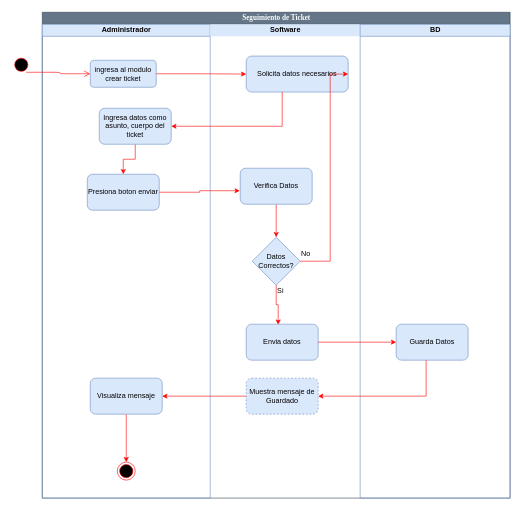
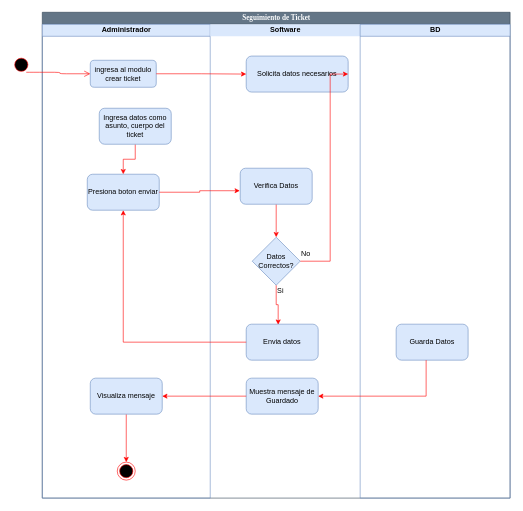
  <mxCell id="0" />
  <mxCell id="1" parent="0" />
  <mxCell id="2" value="Seguimiento de Ticket" style="swimlane;html=1;childLayout=stackLayout;startSize=20;rounded=0;shadow=0;comic=0;labelBackgroundColor=none;strokeColor=#314354;strokeWidth=1;fillColor=#647687;fontFamily=Verdana;fontSize=12;align=center;fontColor=#ffffff;" vertex="1" parent="1"><mxGeometry x="70" y="20" width="780" height="810" as="geometry" /></mxCell>
  <mxCell id="3" value="Administrador" style="swimlane;html=1;startSize=20;fillColor=#dae8fc;strokeColor=#6c8ebf;" vertex="1" parent="2"><mxGeometry y="20" width="280" height="790" as="geometry" /></mxCell>
  <mxCell id="4" value="ingresa al modulo crear ticket" style="rounded=1;whiteSpace=wrap;html=1;fillColor=#dae8fc;strokeColor=#6c8ebf;" vertex="1" parent="3"><mxGeometry x="80" y="60" width="110" height="45" as="geometry" /></mxCell>
  <mxCell id="5" style="edgeStyle=orthogonalEdgeStyle;rounded=0;orthogonalLoop=1;jettySize=auto;html=1;entryX=0.5;entryY=0;entryDx=0;entryDy=0;strokeColor=#FF0000;" edge="1" parent="3" source="6" target="7"><mxGeometry relative="1" as="geometry" /></mxCell>
  <mxCell id="6" value="Ingresa datos como asunto, cuerpo del ticket" style="rounded=1;whiteSpace=wrap;html=1;fillColor=#dae8fc;strokeColor=#6c8ebf;" vertex="1" parent="3"><mxGeometry x="95" y="140" width="120" height="60" as="geometry" /></mxCell>
  <mxCell id="7" value="Presiona boton enviar" style="rounded=1;whiteSpace=wrap;html=1;fillColor=#dae8fc;strokeColor=#6c8ebf;" vertex="1" parent="3"><mxGeometry x="75" y="250" width="120" height="60" as="geometry" /></mxCell>
  <mxCell id="8" style="edgeStyle=orthogonalEdgeStyle;rounded=0;orthogonalLoop=1;jettySize=auto;html=1;entryX=0.5;entryY=0;entryDx=0;entryDy=0;strokeColor=#FF0000;" edge="1" parent="3" source="9" target="10"><mxGeometry relative="1" as="geometry" /></mxCell>
  <mxCell id="9" value="Visualiza mensaje" style="rounded=1;whiteSpace=wrap;html=1;fillColor=#dae8fc;strokeColor=#6c8ebf;" vertex="1" parent="3"><mxGeometry x="80" y="590" width="120" height="60" as="geometry" /></mxCell>
  <mxCell id="10" value="" style="ellipse;html=1;shape=endState;fillColor=#000000;strokeColor=#ff0000;" vertex="1" parent="3"><mxGeometry x="125" y="730" width="30" height="30" as="geometry" /></mxCell>
  <mxCell id="11" value="Software" style="swimlane;html=1;startSize=20;fillColor=#dae8fc;strokeColor=none;" vertex="1" parent="2"><mxGeometry x="280" y="20" width="250" height="790" as="geometry" /></mxCell>
  <mxCell id="12" style="edgeStyle=orthogonalEdgeStyle;rounded=0;orthogonalLoop=1;jettySize=auto;html=1;strokeColor=#FF0000;entryX=1;entryY=0.15;entryDx=0;entryDy=0;entryPerimeter=0;" edge="1" parent="11"><mxGeometry relative="1" as="geometry"><mxPoint x="170" y="69.571" as="targetPoint" /><Array as="points"><mxPoint x="240" y="730" /><mxPoint x="240" y="69" /></Array></mxGeometry></mxCell>
  <mxCell id="13" value="Solicita datos necesarios" style="rounded=1;whiteSpace=wrap;html=1;fillColor=#dae8fc;strokeColor=#6c8ebf;" vertex="1" parent="11"><mxGeometry x="60" y="53" width="170" height="60" as="geometry" /></mxCell>
  <mxCell id="14" style="edgeStyle=orthogonalEdgeStyle;rounded=0;orthogonalLoop=1;jettySize=auto;html=1;entryX=0.5;entryY=0;entryDx=0;entryDy=0;strokeColor=#FF0000;" edge="1" parent="11" source="15" target="18"><mxGeometry relative="1" as="geometry" /></mxCell>
  <mxCell id="15" value="Verifica Datos" style="rounded=1;whiteSpace=wrap;html=1;fillColor=#dae8fc;strokeColor=#6c8ebf;" vertex="1" parent="11"><mxGeometry x="50" y="240" width="120" height="60" as="geometry" /></mxCell>
  <mxCell id="16" style="edgeStyle=orthogonalEdgeStyle;rounded=0;orthogonalLoop=1;jettySize=auto;html=1;entryX=1;entryY=0.5;entryDx=0;entryDy=0;strokeColor=#FF0000;" edge="1" parent="11" source="18" target="13"><mxGeometry relative="1" as="geometry"><Array as="points"><mxPoint x="200" y="395" /><mxPoint x="200" y="83" /></Array></mxGeometry></mxCell>
  <mxCell id="17" style="edgeStyle=orthogonalEdgeStyle;rounded=0;orthogonalLoop=1;jettySize=auto;html=1;entryX=0.444;entryY=0.014;entryDx=0;entryDy=0;entryPerimeter=0;strokeColor=#FF0000;" edge="1" parent="11" source="18" target="20"><mxGeometry relative="1" as="geometry" /></mxCell>
  <mxCell id="18" value="Datos Correctos?" style="rhombus;whiteSpace=wrap;html=1;fillColor=#dae8fc;strokeColor=#6c8ebf;" vertex="1" parent="11"><mxGeometry x="70" y="355" width="80" height="80" as="geometry" /></mxCell>
  <mxCell id="19" value="No" style="text;html=1;resizable=0;points=[];autosize=1;align=left;verticalAlign=top;spacingTop=-4;" vertex="1" parent="11"><mxGeometry x="150" y="373" width="30" height="20" as="geometry" /></mxCell>
  <mxCell id="20" value="Envia datos" style="rounded=1;whiteSpace=wrap;html=1;fillColor=#dae8fc;strokeColor=#6c8ebf;" vertex="1" parent="11"><mxGeometry x="60" y="500" width="120" height="60" as="geometry" /></mxCell>
- <mxCell id="21" value="Muestra mensaje de Guardado" style="rounded=1;whiteSpace=wrap;html=1;fillColor=#dae8fc;strokeColor=#6c8ebf;dashed=1;" vertex="1" parent="11"><mxGeometry x="60" y="590" width="120" height="60" as="geometry" /></mxCell>
+ <mxCell id="21" value="Muestra mensaje de Guardado" style="rounded=1;whiteSpace=wrap;html=1;fillColor=#dae8fc;strokeColor=#6c8ebf;" vertex="1" parent="11"><mxGeometry x="60" y="590" width="120" height="60" as="geometry" /></mxCell>
  <mxCell id="22" value="BD" style="swimlane;html=1;startSize=20;fillColor=#dae8fc;strokeColor=#6c8ebf;" vertex="1" parent="2"><mxGeometry x="530" y="20" width="250" height="790" as="geometry" /></mxCell>
  <mxCell id="23" value="Guarda Datos" style="rounded=1;whiteSpace=wrap;html=1;fillColor=#dae8fc;strokeColor=#6c8ebf;" vertex="1" parent="22"><mxGeometry x="60" y="500" width="120" height="60" as="geometry" /></mxCell>
  <mxCell id="24" style="edgeStyle=orthogonalEdgeStyle;rounded=0;orthogonalLoop=1;jettySize=auto;html=1;strokeColor=#FF0000;" edge="1" parent="2" source="4" target="13"><mxGeometry relative="1" as="geometry" /></mxCell>
- <mxCell id="25" style="edgeStyle=orthogonalEdgeStyle;rounded=0;orthogonalLoop=1;jettySize=auto;html=1;entryX=1;entryY=0.5;entryDx=0;entryDy=0;strokeColor=#FF0000;" edge="1" parent="2" source="13" target="6"><mxGeometry relative="1" as="geometry"><Array as="points"><mxPoint x="400" y="190" /></Array></mxGeometry></mxCell>
  <mxCell id="26" style="edgeStyle=orthogonalEdgeStyle;rounded=0;orthogonalLoop=1;jettySize=auto;html=1;entryX=-0.006;entryY=0.625;entryDx=0;entryDy=0;entryPerimeter=0;strokeColor=#FF0000;" edge="1" parent="2" source="7" target="15"><mxGeometry relative="1" as="geometry" /></mxCell>
- <mxCell id="27" style="edgeStyle=orthogonalEdgeStyle;rounded=0;orthogonalLoop=1;jettySize=auto;html=1;strokeColor=#FF0000;" edge="1" parent="2" source="20" target="23"><mxGeometry relative="1" as="geometry" /></mxCell>
+ <mxCell id="27" style="edgeStyle=orthogonalEdgeStyle;rounded=0;orthogonalLoop=1;jettySize=auto;html=1;strokeColor=#FF0000;" edge="1" parent="2" source="20" target="7"><mxGeometry relative="1" as="geometry" /></mxCell>
  <mxCell id="28" style="edgeStyle=orthogonalEdgeStyle;rounded=0;orthogonalLoop=1;jettySize=auto;html=1;entryX=1;entryY=0.5;entryDx=0;entryDy=0;strokeColor=#FF0000;" edge="1" parent="2" source="23" target="21"><mxGeometry relative="1" as="geometry"><Array as="points"><mxPoint x="640" y="640" /></Array></mxGeometry></mxCell>
  <mxCell id="29" style="edgeStyle=orthogonalEdgeStyle;rounded=0;orthogonalLoop=1;jettySize=auto;html=1;strokeColor=#FF0000;" edge="1" parent="2" source="21" target="9"><mxGeometry relative="1" as="geometry" /></mxCell>
  <mxCell id="30" value="" style="ellipse;html=1;shape=startState;fillColor=#000000;strokeColor=#ff0000;" vertex="1" parent="1"><mxGeometry x="20" y="92.5" width="30" height="30" as="geometry" /></mxCell>
  <mxCell id="31" value="" style="edgeStyle=orthogonalEdgeStyle;html=1;verticalAlign=bottom;endArrow=open;endSize=8;strokeColor=#ff0000;entryX=0;entryY=0.5;entryDx=0;entryDy=0;" edge="1" parent="1" source="30" target="4"><mxGeometry relative="1" as="geometry"><mxPoint x="55" y="160" as="targetPoint" /><Array as="points"><mxPoint x="55" y="120" /><mxPoint x="100" y="120" /><mxPoint x="100" y="123" /></Array></mxGeometry></mxCell>
  <mxCell id="32" value="Si" style="text;html=1;resizable=0;points=[];autosize=1;align=left;verticalAlign=top;spacingTop=-4;" vertex="1" parent="1"><mxGeometry x="460" y="475" width="30" height="20" as="geometry" /></mxCell>
